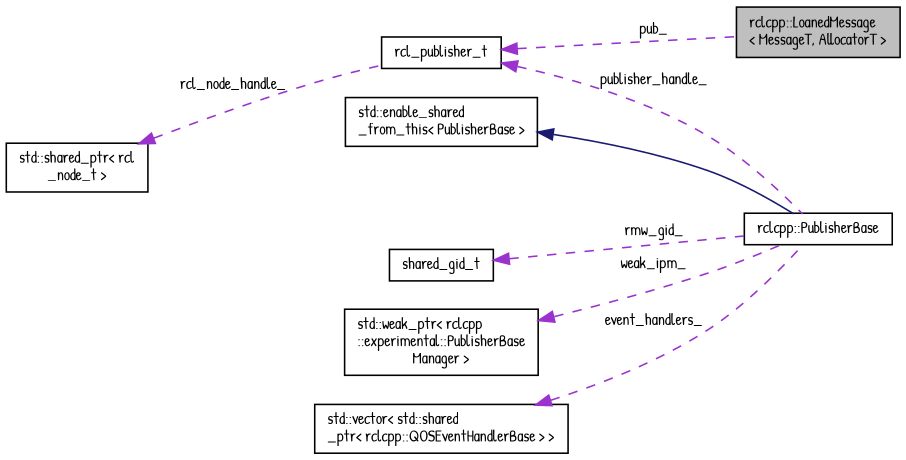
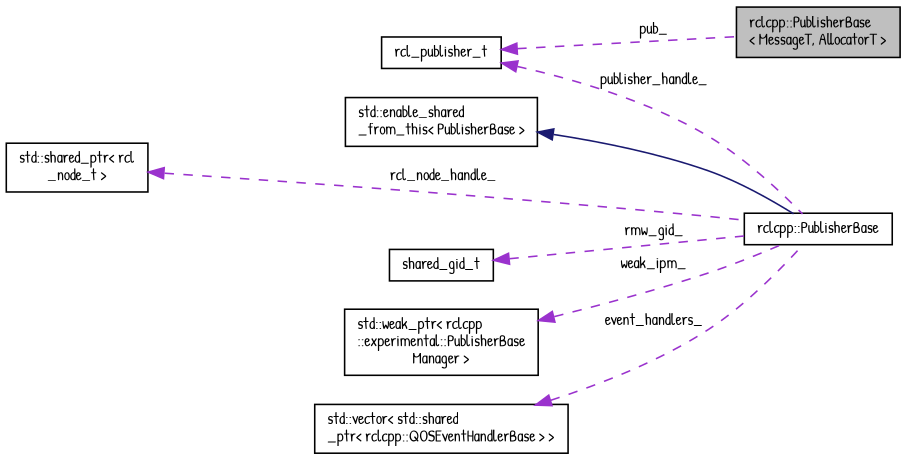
  digraph {
    fontname="Patrick Hand"
    rankdir=LR
    node [color=black fillcolor=white fontname="Patrick Hand" fontsize=10 shape=record style=filled]
    edge [color=darkorchid3 dir=back fontname="Patrick Hand" fontsize=10 labelfontname=Helvetica labelfontsize=10 style=dashed]
-   n1 [fillcolor=grey75 fontcolor=black height=0.2 label="rclcpp::LoanedMessage\l\< MessageT, AllocatorT \>" width=0.4]
+   n1 [fillcolor=grey75 fontcolor=black height=0.2 label="rclcpp::PublisherBase\l\< MessageT, AllocatorT \>" width=0.4]
    n2 [height=0.2 label="rclcpp::PublisherBase" width=0.4]
    n3 [height=0.2 label="std::enable_shared\l_from_this\< PublisherBase \>" width=0.4]
    n4 [height=0.2 label="std::shared_ptr\< rcl\l_node_t \>" width=0.4]
    n5 [height=0.2 label="std::weak_ptr\< rclcpp\l::experimental::PublisherBase\lManager \>" width=0.4]
    n6 [height=0.2 label=rcl_publisher_t width=0.4]
    n7 [height=0.2 label="std::vector\< std::shared\l_ptr\< rclcpp::QOSEventHandlerBase \> \>" width=0.4]
    n8 [height=0.2 label=shared_gid_t width=0.4]
    n3 -> n2 [color=midnightblue style=solid]
-   n4 -> n6 [label=" rcl_node_handle_"]
+   n4 -> n2 [label=" rcl_node_handle_"]
    n5 -> n2 [label=" weak_ipm_"]
    n6 -> n1 [label=" pub_"]
    n6 -> n2 [label=" publisher_handle_"]
    n7 -> n2 [label=" event_handlers_"]
    n8 -> n2 [label=" rmw_gid_"]
  }
